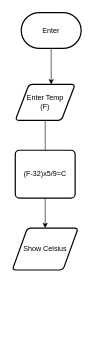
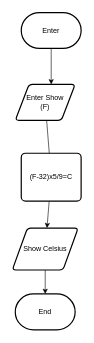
  <mxCell id="0" />
  <mxCell id="1" parent="0" />
  <mxCell id="2" style="edgeStyle=none;html=1;" parent="1" source="3" edge="1"><mxGeometry relative="1" as="geometry"><mxPoint x="85" y="140" as="targetPoint" /><Array as="points"><mxPoint x="85" y="140" /></Array></mxGeometry></mxCell>
  <mxCell id="3" value="Enter" style="strokeWidth=2;html=1;shape=mxgraph.flowchart.terminator;whiteSpace=wrap;" parent="1" vertex="1"><mxGeometry x="35" y="20" width="100" height="60" as="geometry" /></mxCell>
  <mxCell id="4" style="edgeStyle=none;html=1;endArrow=none;" edge="1" parent="1" source="5" target="7"><mxGeometry relative="1" as="geometry" /></mxCell>
- <mxCell id="5" value="Enter Temp &lt;br&gt;(F)" style="shape=parallelogram;html=1;strokeWidth=2;perimeter=parallelogramPerimeter;whiteSpace=wrap;rounded=1;arcSize=12;size=0.23;" parent="1" vertex="1"><mxGeometry x="25" y="140" width="100" height="60" as="geometry" /></mxCell>
+ <mxCell id="5" value="Enter Show &lt;br&gt;(F)" style="shape=parallelogram;html=1;strokeWidth=2;perimeter=parallelogramPerimeter;whiteSpace=wrap;rounded=1;arcSize=12;size=0.23;" parent="1" vertex="1"><mxGeometry x="25" y="140" width="100" height="60" as="geometry" /></mxCell>
  <mxCell id="6" style="edgeStyle=none;html=1;" edge="1" parent="1" source="7" target="9"><mxGeometry relative="1" as="geometry" /></mxCell>
- <mxCell id="7" value="(F-32)x5/9=C" style="rounded=1;whiteSpace=wrap;html=1;absoluteArcSize=1;arcSize=14;strokeWidth=2;" parent="1" vertex="1"><mxGeometry x="25" y="250" width="100" height="80" as="geometry" /></mxCell>
+ <mxCell id="7" value="(F-32)x5/9=C" style="rounded=1;whiteSpace=wrap;html=1;absoluteArcSize=1;arcSize=14;strokeWidth=2;" parent="1" vertex="1"><mxGeometry x="35" y="255" width="100" height="80" as="geometry" /></mxCell>
+ <mxCell id="8" style="edgeStyle=none;html=1;" edge="1" parent="1" source="9" target="10"><mxGeometry relative="1" as="geometry" /></mxCell>
  <mxCell id="9" value="Show Celsius" style="shape=parallelogram;html=1;strokeWidth=2;perimeter=parallelogramPerimeter;whiteSpace=wrap;rounded=1;arcSize=12;size=0.23;" vertex="1" parent="1"><mxGeometry x="20" y="380" width="110" height="70" as="geometry" /></mxCell>
+ <mxCell id="10" value="End" style="strokeWidth=2;html=1;shape=mxgraph.flowchart.terminator;whiteSpace=wrap;" vertex="1" parent="1"><mxGeometry x="25" y="490" width="100" height="60" as="geometry" /></mxCell>
